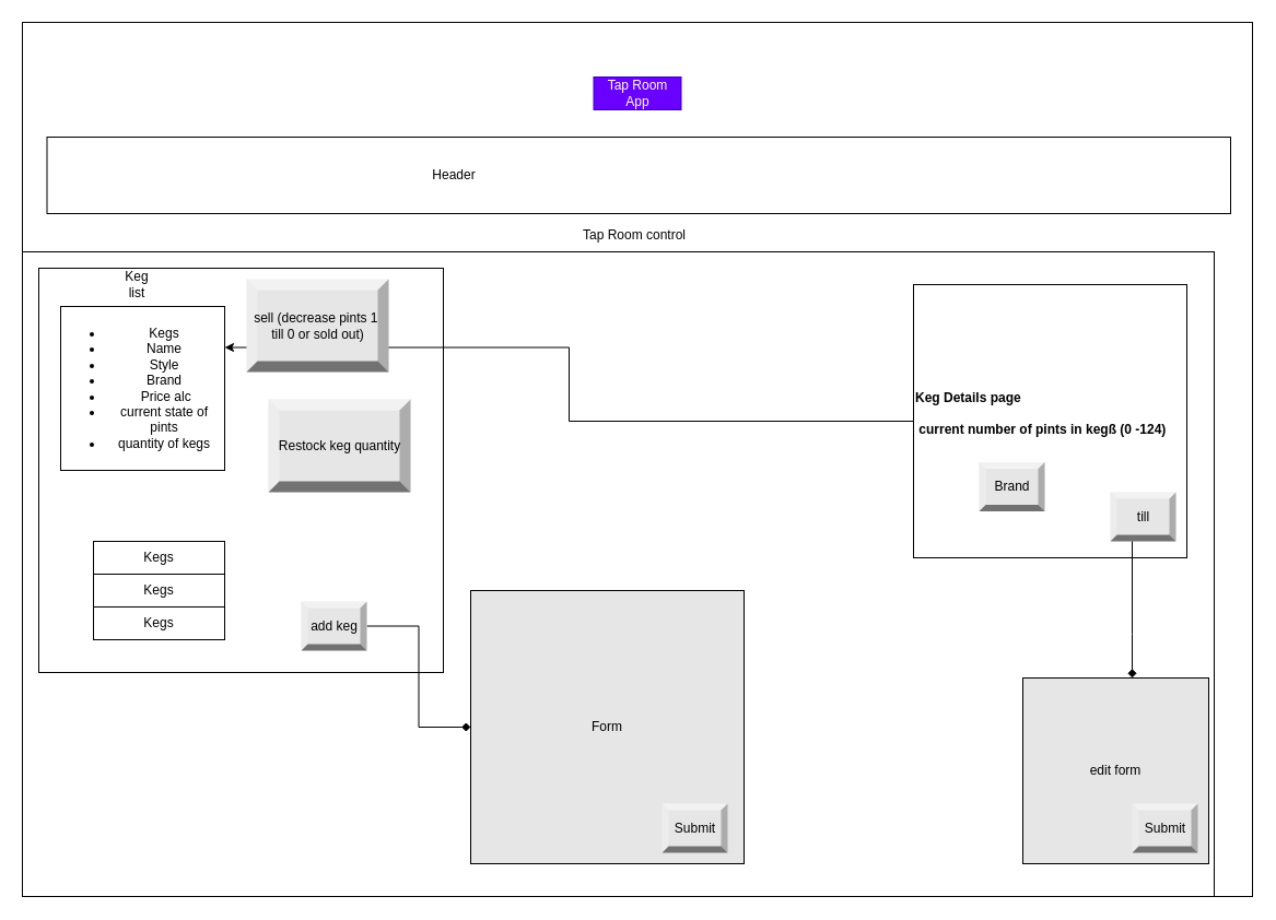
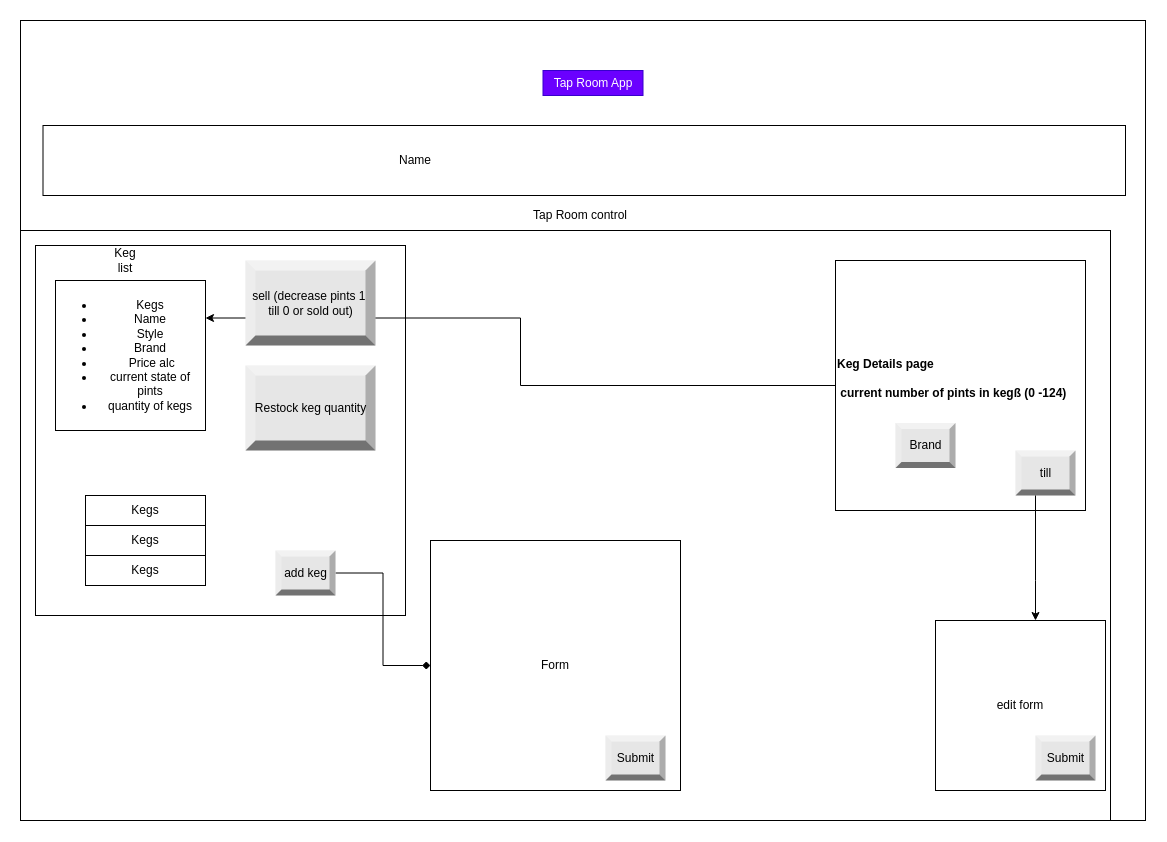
  <mxCell id="0" />
  <mxCell id="1" parent="0" />
  <mxCell id="2" value="" style="rounded=0;whiteSpace=wrap;html=1;" parent="1" vertex="1"><mxGeometry x="20" y="20" width="1125" height="800" as="geometry" /></mxCell>
  <mxCell id="3" value="" style="rounded=0;whiteSpace=wrap;html=1;" parent="1" vertex="1"><mxGeometry x="20" y="230" width="1090" height="590" as="geometry" /></mxCell>
- <mxCell id="4" value="Form&lt;br&gt;" style="whiteSpace=wrap;html=1;aspect=fixed;fillColor=#e6e6e6;" parent="1" vertex="1"><mxGeometry x="430" y="540" width="250" height="250" as="geometry" /></mxCell>
+ <mxCell id="4" value="Form&lt;br&gt;" style="whiteSpace=wrap;html=1;aspect=fixed;" parent="1" vertex="1"><mxGeometry x="430" y="540" width="250" height="250" as="geometry" /></mxCell>
  <mxCell id="5" value="" style="whiteSpace=wrap;html=1;aspect=fixed;" parent="1" vertex="1"><mxGeometry x="35" y="245" width="370" height="370" as="geometry" /></mxCell>
  <mxCell id="6" value="Keg list" style="text;html=1;strokeColor=none;fillColor=none;align=center;verticalAlign=middle;whiteSpace=wrap;rounded=0;" parent="1" vertex="1"><mxGeometry x="105" y="250" width="40" height="20" as="geometry" /></mxCell>
  <mxCell id="7" style="edgeStyle=orthogonalEdgeStyle;rounded=0;orthogonalLoop=1;jettySize=auto;html=1;entryX=1;entryY=0.25;entryDx=0;entryDy=0;" parent="1" source="8" target="23" edge="1"><mxGeometry relative="1" as="geometry" /></mxCell>
  <mxCell id="8" value="&lt;b&gt;Keg Details page&lt;br&gt;&lt;br&gt;&amp;nbsp;current number of pints in kegß (0 -124)&lt;br&gt;&lt;br&gt;&lt;/b&gt;" style="whiteSpace=wrap;html=1;aspect=fixed;align=left;" parent="1" vertex="1"><mxGeometry x="835" y="260" width="250" height="250" as="geometry" /></mxCell>
  <mxCell id="9" value="Tap Room control" style="text;html=1;strokeColor=none;fillColor=none;align=center;verticalAlign=middle;whiteSpace=wrap;rounded=0;" parent="1" vertex="1"><mxGeometry x="515" y="210" width="130" height="10" as="geometry" /></mxCell>
- <mxCell id="10" value="Tap Room App" style="text;html=1;strokeColor=#3700CC;fillColor=#6a00ff;align=center;verticalAlign=middle;whiteSpace=wrap;rounded=0;fontColor=#ffffff;" parent="1" vertex="1"><mxGeometry x="542.5" y="70" width="80" height="30" as="geometry" /></mxCell>
+ <mxCell id="10" value="Tap Room App" style="text;html=1;strokeColor=#3700CC;fillColor=#6a00ff;align=center;verticalAlign=middle;whiteSpace=wrap;rounded=0;fontColor=#ffffff;" parent="1" vertex="1"><mxGeometry x="542.5" y="70" width="100" height="25" as="geometry" /></mxCell>
  <mxCell id="11" value="" style="rounded=0;whiteSpace=wrap;html=1;" parent="1" vertex="1"><mxGeometry x="42.5" y="125" width="1082.5" height="70" as="geometry" /></mxCell>
- <mxCell id="12" value="Header" style="text;html=1;strokeColor=none;fillColor=none;align=center;verticalAlign=middle;whiteSpace=wrap;rounded=0;" parent="1" vertex="1"><mxGeometry x="395" y="150" width="40" height="20" as="geometry" /></mxCell>
+ <mxCell id="12" value="Name" style="text;html=1;strokeColor=none;fillColor=none;align=center;verticalAlign=middle;whiteSpace=wrap;rounded=0;" parent="1" vertex="1"><mxGeometry x="395" y="150" width="40" height="20" as="geometry" /></mxCell>
  <mxCell id="13" value="&lt;font color=&quot;#000000&quot;&gt;till&lt;/font&gt;" style="labelPosition=center;verticalLabelPosition=middle;align=center;html=1;shape=mxgraph.basic.shaded_button;dx=6;fillColor=#E6E6E6;strokeColor=none;" parent="1" vertex="1"><mxGeometry x="1015" y="450" width="60" height="45" as="geometry" /></mxCell>
- <mxCell id="14" value="edit form" style="whiteSpace=wrap;html=1;aspect=fixed;fillColor=#e6e6e6;" parent="1" vertex="1"><mxGeometry x="935" y="620" width="170" height="170" as="geometry" /></mxCell>
+ <mxCell id="14" value="edit form" style="whiteSpace=wrap;html=1;aspect=fixed;" parent="1" vertex="1"><mxGeometry x="935" y="620" width="170" height="170" as="geometry" /></mxCell>
  <mxCell id="15" value="Kegs&lt;br&gt;" style="rounded=0;whiteSpace=wrap;html=1;" parent="1" vertex="1"><mxGeometry x="85" y="495" width="120" height="30" as="geometry" /></mxCell>
  <mxCell id="16" value="Kegs&lt;br&gt;" style="rounded=0;whiteSpace=wrap;html=1;" parent="1" vertex="1"><mxGeometry x="85" y="525" width="120" height="30" as="geometry" /></mxCell>
  <mxCell id="17" value="Kegs&lt;br&gt;" style="rounded=0;whiteSpace=wrap;html=1;" parent="1" vertex="1"><mxGeometry x="85" y="555" width="120" height="30" as="geometry" /></mxCell>
  <mxCell id="18" value="&lt;font color=&quot;#000000&quot;&gt;Submit&lt;/font&gt;" style="labelPosition=center;verticalLabelPosition=middle;align=center;html=1;shape=mxgraph.basic.shaded_button;dx=6;fillColor=#E6E6E6;strokeColor=none;" parent="1" vertex="1"><mxGeometry x="605" y="735" width="60" height="45" as="geometry" /></mxCell>
  <mxCell id="19" style="edgeStyle=orthogonalEdgeStyle;rounded=0;orthogonalLoop=1;jettySize=auto;html=1;endArrow=diamond;" parent="1" source="20" target="4" edge="1"><mxGeometry relative="1" as="geometry" /></mxCell>
  <mxCell id="20" value="&lt;font color=&quot;#000000&quot;&gt;add keg&lt;/font&gt;" style="labelPosition=center;verticalLabelPosition=middle;align=center;html=1;shape=mxgraph.basic.shaded_button;dx=6;fillColor=#E6E6E6;strokeColor=none;" parent="1" vertex="1"><mxGeometry x="275" y="550" width="60" height="45" as="geometry" /></mxCell>
  <mxCell id="21" value="&lt;font color=&quot;#000000&quot;&gt;Submit&lt;/font&gt;" style="labelPosition=center;verticalLabelPosition=middle;align=center;html=1;shape=mxgraph.basic.shaded_button;dx=6;fillColor=#E6E6E6;strokeColor=none;" parent="1" vertex="1"><mxGeometry x="1035" y="735" width="60" height="45" as="geometry" /></mxCell>
- <mxCell id="22" style="edgeStyle=orthogonalEdgeStyle;rounded=0;orthogonalLoop=1;jettySize=auto;html=1;endArrow=diamond;" parent="1" source="13" target="14" edge="1"><mxGeometry relative="1" as="geometry"><mxPoint x="1015" y="472.5" as="sourcePoint" /><mxPoint x="495" y="625" as="targetPoint" /><Array as="points"><mxPoint x="1035" y="580" /><mxPoint x="1035" y="580" /></Array></mxGeometry></mxCell>
+ <mxCell id="22" style="edgeStyle=orthogonalEdgeStyle;rounded=0;orthogonalLoop=1;jettySize=auto;html=1;" parent="1" source="13" target="14" edge="1"><mxGeometry relative="1" as="geometry"><mxPoint x="1015" y="472.5" as="sourcePoint" /><mxPoint x="495" y="625" as="targetPoint" /><Array as="points"><mxPoint x="1035" y="580" /><mxPoint x="1035" y="580" /></Array></mxGeometry></mxCell>
  <mxCell id="23" value="&lt;ul&gt;&lt;li&gt;Kegs&lt;/li&gt;&lt;li&gt;&amp;nbsp;Name&amp;nbsp;&lt;/li&gt;&lt;li&gt;Style&lt;/li&gt;&lt;li&gt;Brand&lt;/li&gt;&lt;li&gt;&amp;nbsp;Price alc&lt;/li&gt;&lt;li&gt;current state of pints&lt;/li&gt;&lt;li&gt;quantity of kegs&lt;/li&gt;&lt;/ul&gt;" style="whiteSpace=wrap;html=1;aspect=fixed;" parent="1" vertex="1"><mxGeometry x="55" y="280" width="150" height="150" as="geometry" /></mxCell>
- <mxCell id="24" value="&lt;font color=&quot;#000000&quot;&gt;sell (decrease pints 1&amp;nbsp;&lt;br&gt;till 0 or sold out)&lt;br&gt;&lt;/font&gt;" style="labelPosition=center;verticalLabelPosition=middle;align=center;html=1;shape=mxgraph.basic.shaded_button;dx=10;fillColor=#E6E6E6;strokeColor=none;" parent="1" vertex="1"><mxGeometry x="225" y="255" width="130" height="85" as="geometry" /></mxCell>
+ <mxCell id="24" value="&lt;font color=&quot;#000000&quot;&gt;sell (decrease pints 1&amp;nbsp;&lt;br&gt;till 0 or sold out)&lt;br&gt;&lt;/font&gt;" style="labelPosition=center;verticalLabelPosition=middle;align=center;html=1;shape=mxgraph.basic.shaded_button;dx=10;fillColor=#E6E6E6;strokeColor=none;" parent="1" vertex="1"><mxGeometry x="245" y="260" width="130" height="85" as="geometry" /></mxCell>
  <mxCell id="25" value="&lt;font color=&quot;#000000&quot;&gt;Restock keg quantity&lt;br&gt;&lt;/font&gt;" style="labelPosition=center;verticalLabelPosition=middle;align=center;html=1;shape=mxgraph.basic.shaded_button;dx=10;fillColor=#E6E6E6;strokeColor=none;" vertex="1" parent="1"><mxGeometry x="245" y="365" width="130" height="85" as="geometry" /></mxCell>
  <mxCell id="26" value="&lt;font color=&quot;#000000&quot;&gt;Brand&lt;/font&gt;" style="labelPosition=center;verticalLabelPosition=middle;align=center;html=1;shape=mxgraph.basic.shaded_button;dx=6;fillColor=#E6E6E6;strokeColor=none;" vertex="1" parent="1"><mxGeometry x="895" y="422.5" width="60" height="45" as="geometry" /></mxCell>
